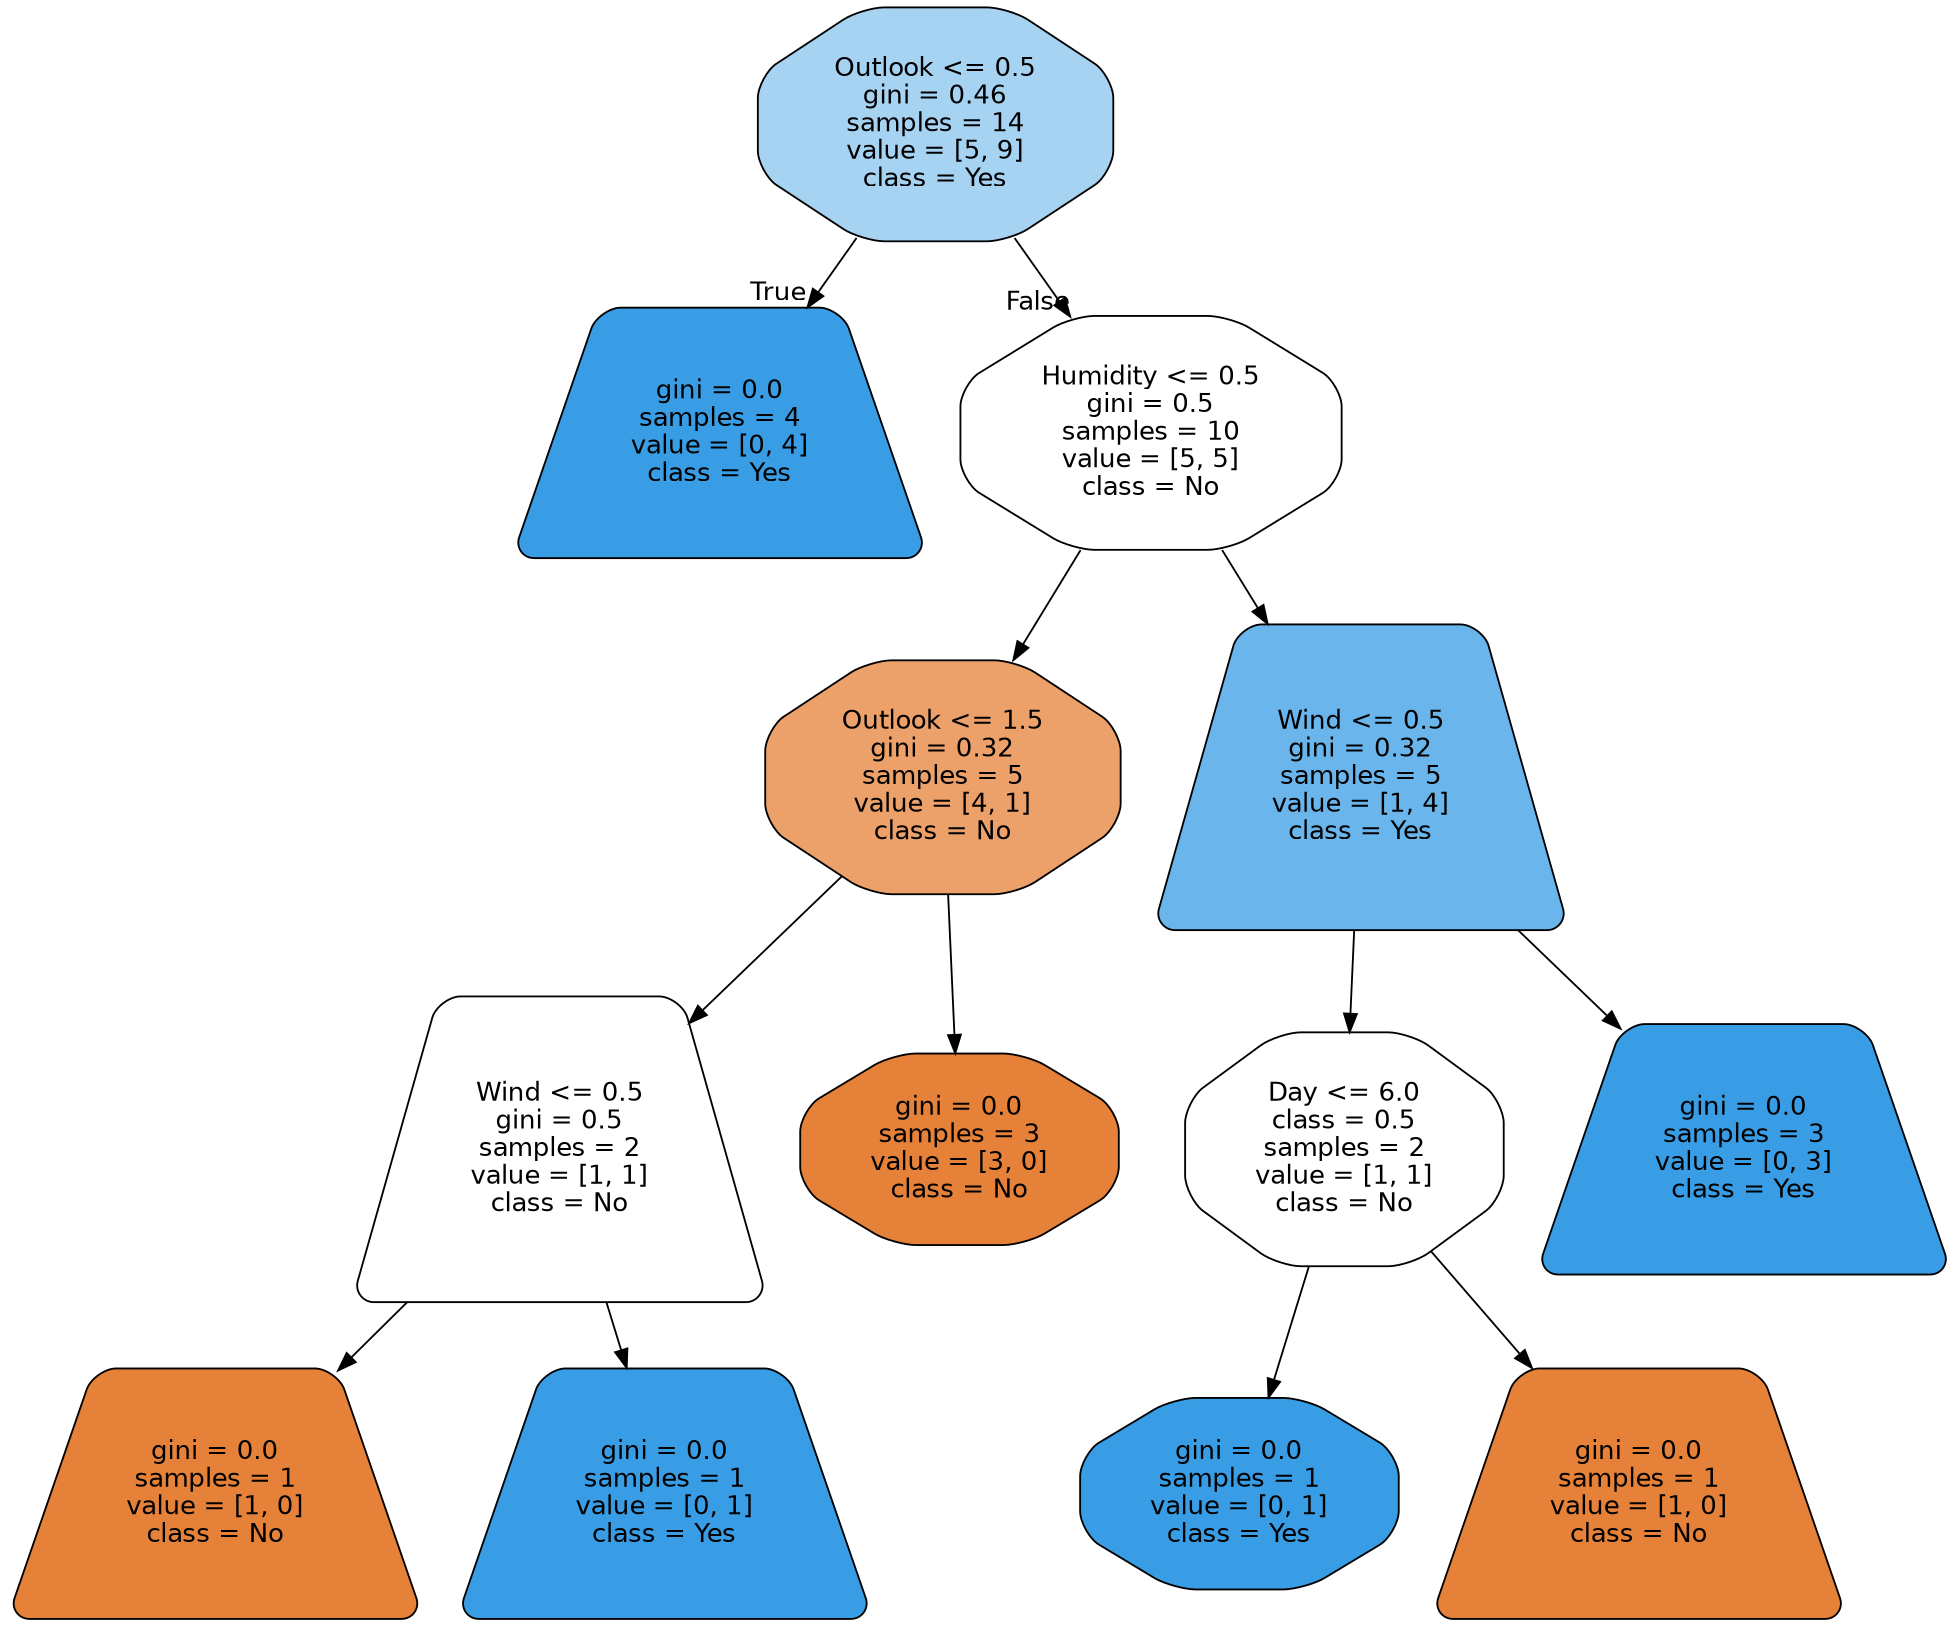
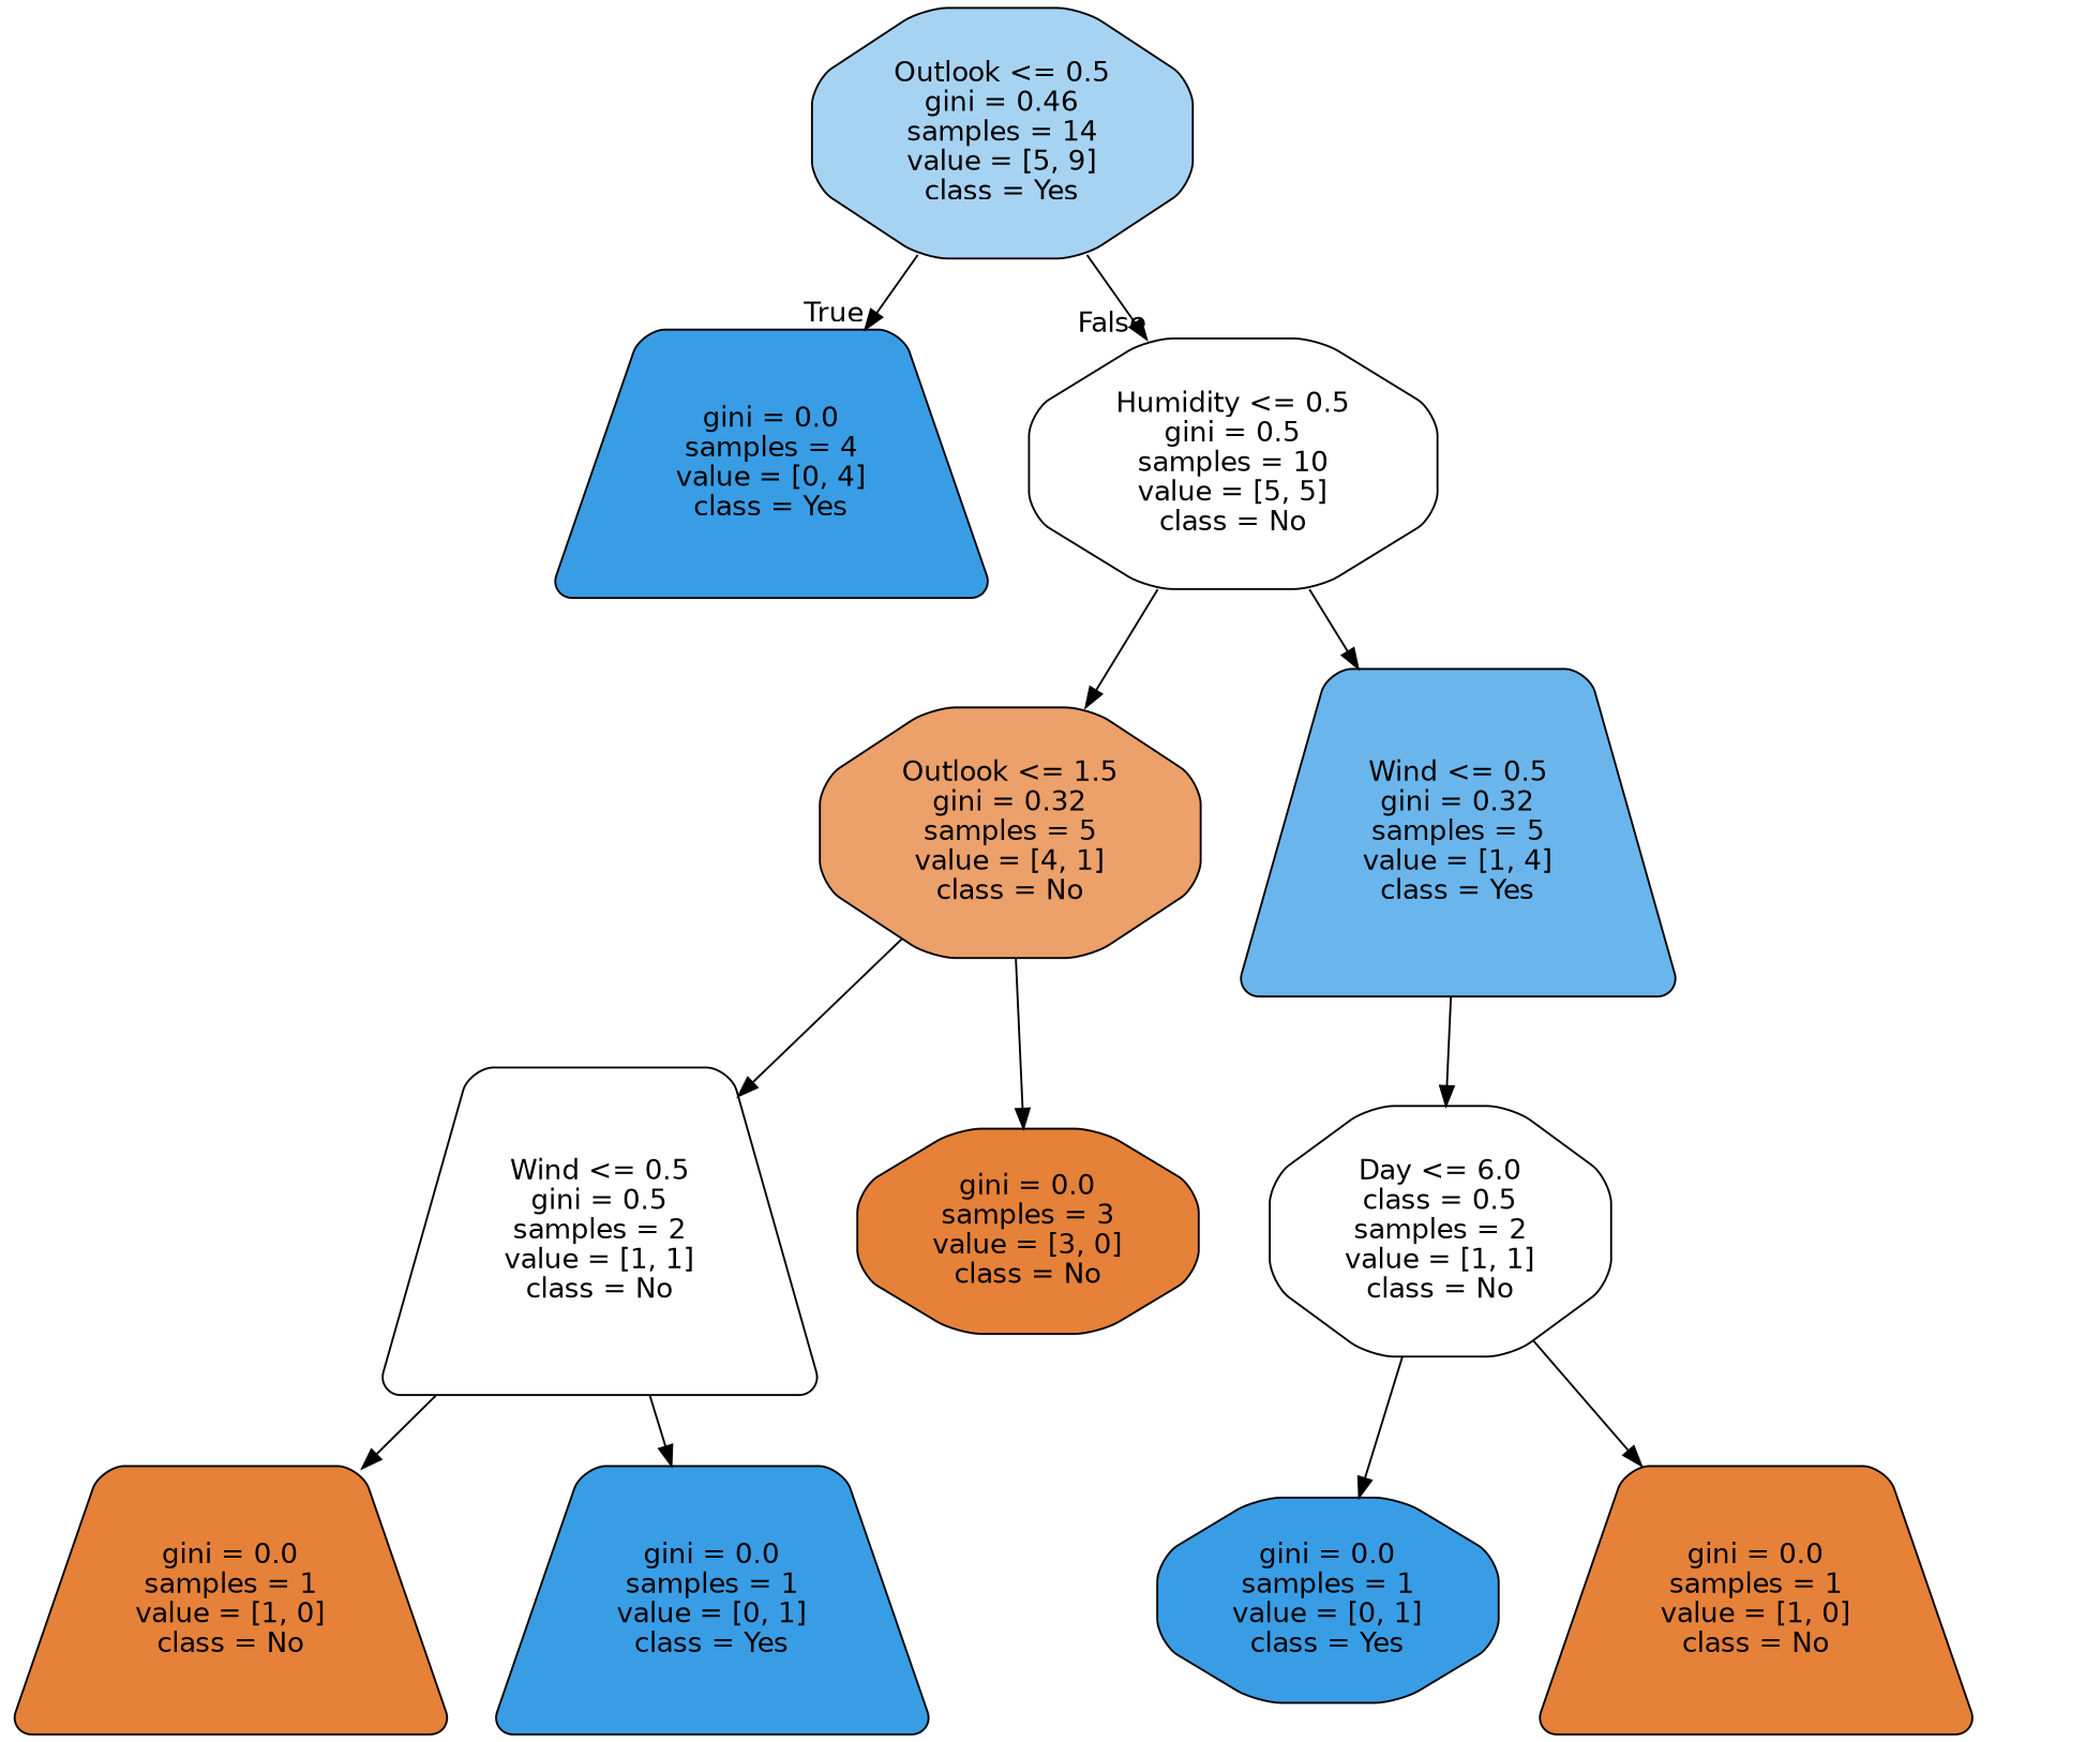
  digraph {
    node [color=black fillcolor="#399de5" fontname=helvetica shape=trapezium style="filled, rounded"]
    edge [fontname=helvetica]
    n1 [fillcolor="#a7d3f3" label="Outlook <= 0.5\ngini = 0.46\nsamples = 14\nvalue = [5, 9]\nclass = Yes" shape=octagon]
    n2 [label="gini = 0.0\nsamples = 4\nvalue = [0, 4]\nclass = Yes"]
    n3 [fillcolor="#ffffff" label="Humidity <= 0.5\ngini = 0.5\nsamples = 10\nvalue = [5, 5]\nclass = No" shape=octagon]
    n4 [fillcolor="#eca06a" label="Outlook <= 1.5\ngini = 0.32\nsamples = 5\nvalue = [4, 1]\nclass = No" shape=octagon]
    n5 [fillcolor="#6ab6ec" label="Wind <= 0.5\ngini = 0.32\nsamples = 5\nvalue = [1, 4]\nclass = Yes"]
    n6 [fillcolor="#ffffff" label="Wind <= 0.5\ngini = 0.5\nsamples = 2\nvalue = [1, 1]\nclass = No"]
    n7 [fillcolor="#e58139" label="gini = 0.0\nsamples = 3\nvalue = [3, 0]\nclass = No" shape=octagon]
    n8 [fillcolor="#ffffff" label="Day <= 6.0\nclass = 0.5\nsamples = 2\nvalue = [1, 1]\nclass = No" shape=octagon]
-   n9 [label="gini = 0.0\nsamples = 3\nvalue = [0, 3]\nclass = Yes"]
    n10 [fillcolor="#e58139" label="gini = 0.0\nsamples = 1\nvalue = [1, 0]\nclass = No"]
    n11 [label="gini = 0.0\nsamples = 1\nvalue = [0, 1]\nclass = Yes"]
    n12 [label="gini = 0.0\nsamples = 1\nvalue = [0, 1]\nclass = Yes" shape=octagon]
    n13 [fillcolor="#e58139" label="gini = 0.0\nsamples = 1\nvalue = [1, 0]\nclass = No"]
    n1 -> n2 [headlabel=True labelangle=45 labeldistance=2.5]
    n1 -> n3 [headlabel=False labelangle=-45 labeldistance=2.5]
    n3 -> n4
    n3 -> n5
    n4 -> n6
    n4 -> n7
    n5 -> n8
-   n5 -> n9
    n6 -> n10
    n6 -> n11
    n8 -> n12
    n8 -> n13
  }
